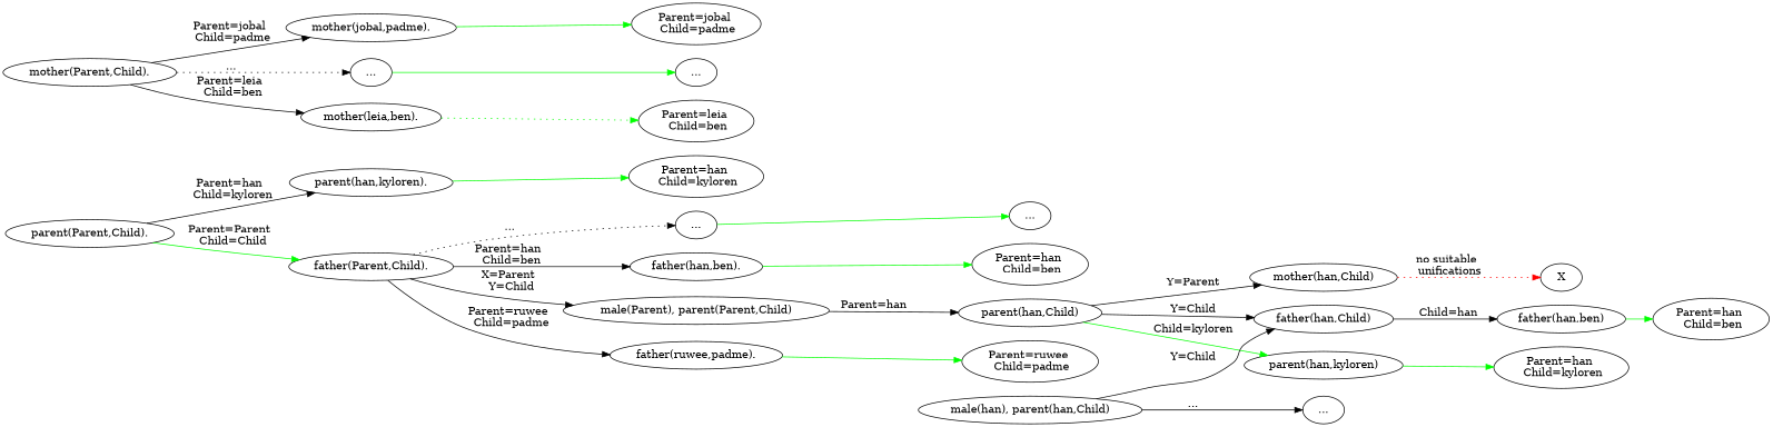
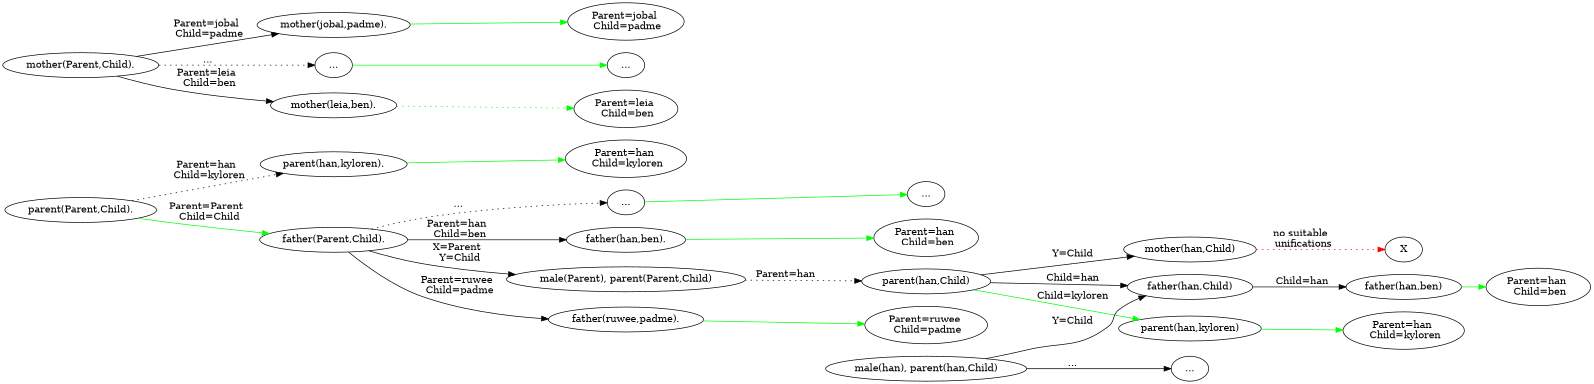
  digraph {
    rankdir=LR
    ranksep=.4
    n1 [label="parent(Parent,Child)."]
    n2 [label="parent(han,kyloren)."]
    n3 [label="father(Parent,Child)."]
    n4 [label="Parent=han \n Child=kyloren"]
    n5 [label="father(ruwee,padme)."]
    n6 [label="..."]
    n7 [label="father(han,ben)."]
    n8 [label="male(Parent), parent(Parent,Child)"]
    n9 [label="mother(Parent,Child)."]
    n10 [label="mother(jobal,padme)."]
    n11 [label="..."]
    n12 [label="mother(leia,ben)."]
    n13 [label="Parent=ruwee \n Child=padme"]
    n14 [label="..."]
    n15 [label="Parent=han \n Child=ben"]
    n16 [label="parent(han,Child)"]
    n17 [label="Parent=jobal \n Child=padme"]
    n18 [label="..."]
    n19 [label="Parent=leia \n Child=ben"]
    n20 [label="parent(han,kyloren)"]
    n21 [label="father(han,Child)"]
    n22 [label="mother(han,Child)"]
    n23 [label="Parent=han \n Child=kyloren"]
    n24 [label="father(han,ben)"]
    n25 [label=X]
    n26 [label="Parent=han \n Child=ben"]
    n27 [label="male(han), parent(han,Child)"]
    n28 [label="..."]
-   n1 -> n2 [label="Parent=han \n Child=kyloren"]
+   n1 -> n2 [label="Parent=han \n Child=kyloren" style=dotted]
    n1 -> n3 [color=green label="Parent=Parent \n Child=Child"]
    n2 -> n4 [color=green]
    n3 -> n5 [label="Parent=ruwee \n Child=padme"]
    n3 -> n6 [label="..." style=dotted]
    n3 -> n7 [label="Parent=han \n Child=ben"]
    n3 -> n8 [label="X=Parent \n Y=Child"]
    n5 -> n13 [color=green]
    n6 -> n14 [color=green]
    n7 -> n15 [color=green]
-   n8 -> n16 [label="Parent=han"]
+   n8 -> n16 [label="Parent=han" style=dotted]
    n9 -> n10 [label="Parent=jobal \n Child=padme"]
    n9 -> n11 [label="..." style=dotted]
    n9 -> n12 [label="Parent=leia \n Child=ben"]
    n10 -> n17 [color=green]
    n11 -> n18 [color=green]
    n12 -> n19 [color=green style=dotted]
    n16 -> n20 [color=green label="Child=kyloren"]
-   n16 -> n21 [label="Y=Child"]
-   n16 -> n22 [label="Y=Parent"]
+   n16 -> n21 [label="Child=han"]
+   n16 -> n22 [label="Y=Child"]
    n20 -> n23 [color=green]
    n21 -> n24 [label="Child=han"]
    n22 -> n25 [color=red label="no suitable \n unifications" style=dotted]
    n24 -> n26 [color=green]
    n27 -> n21 [label="Y=Child"]
    n27 -> n28 [label="..."]
  }
